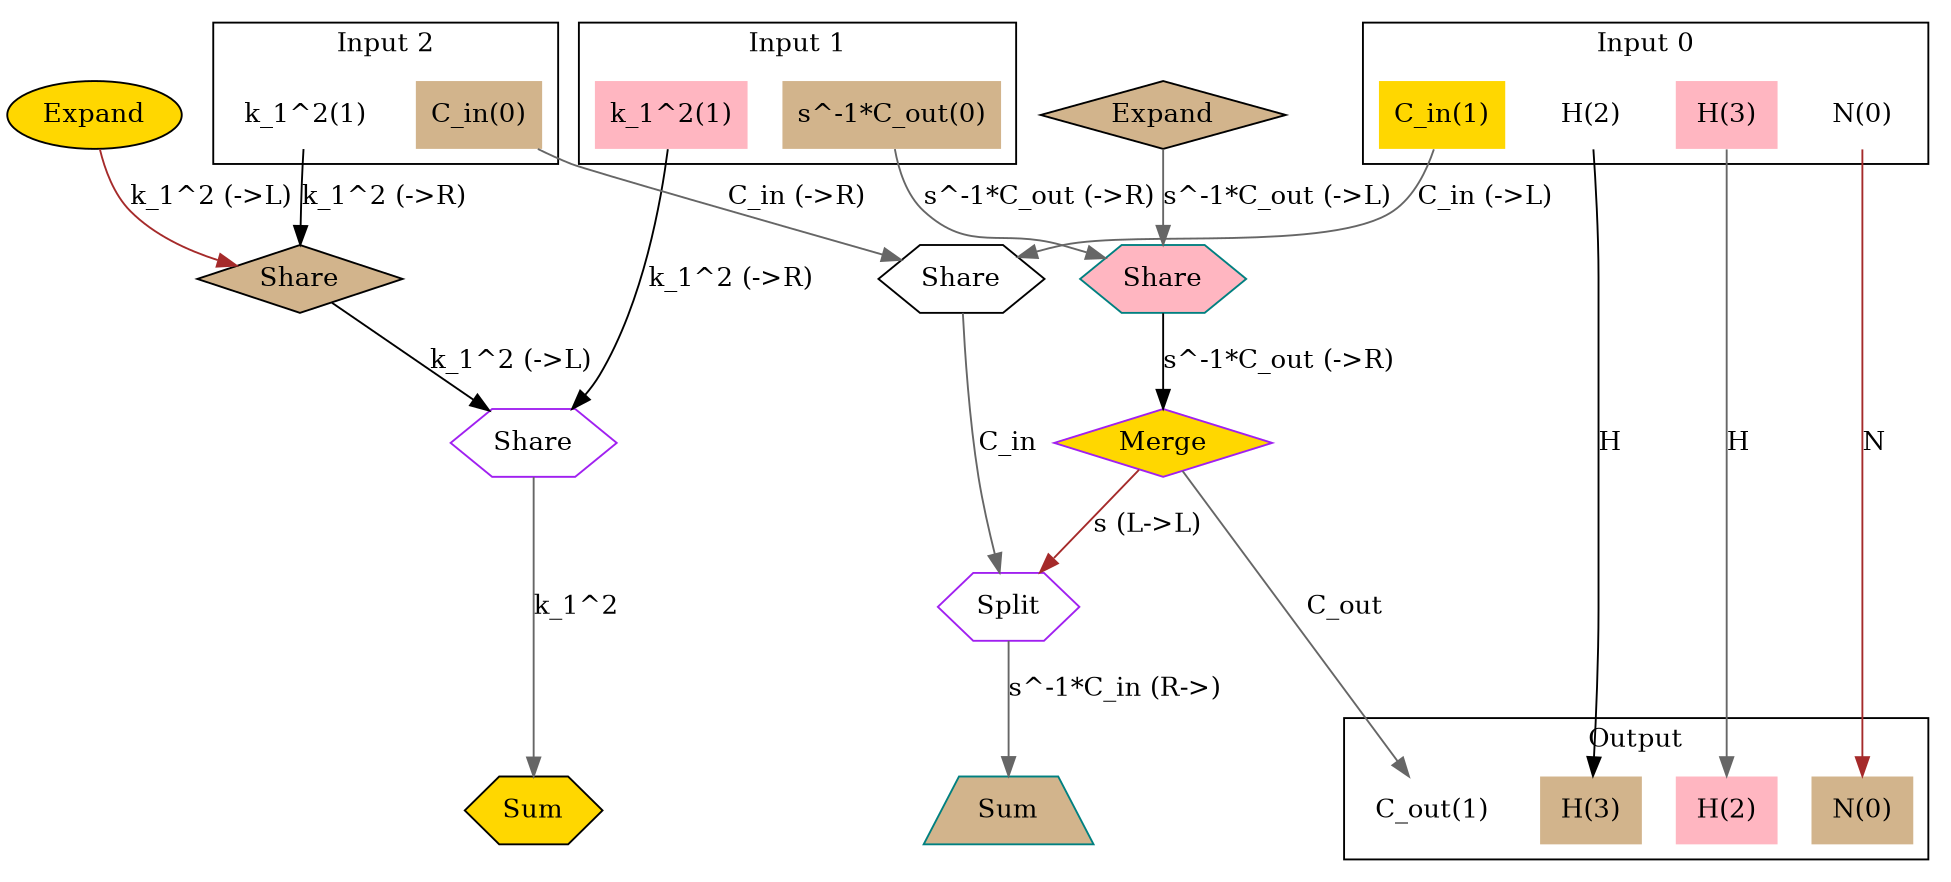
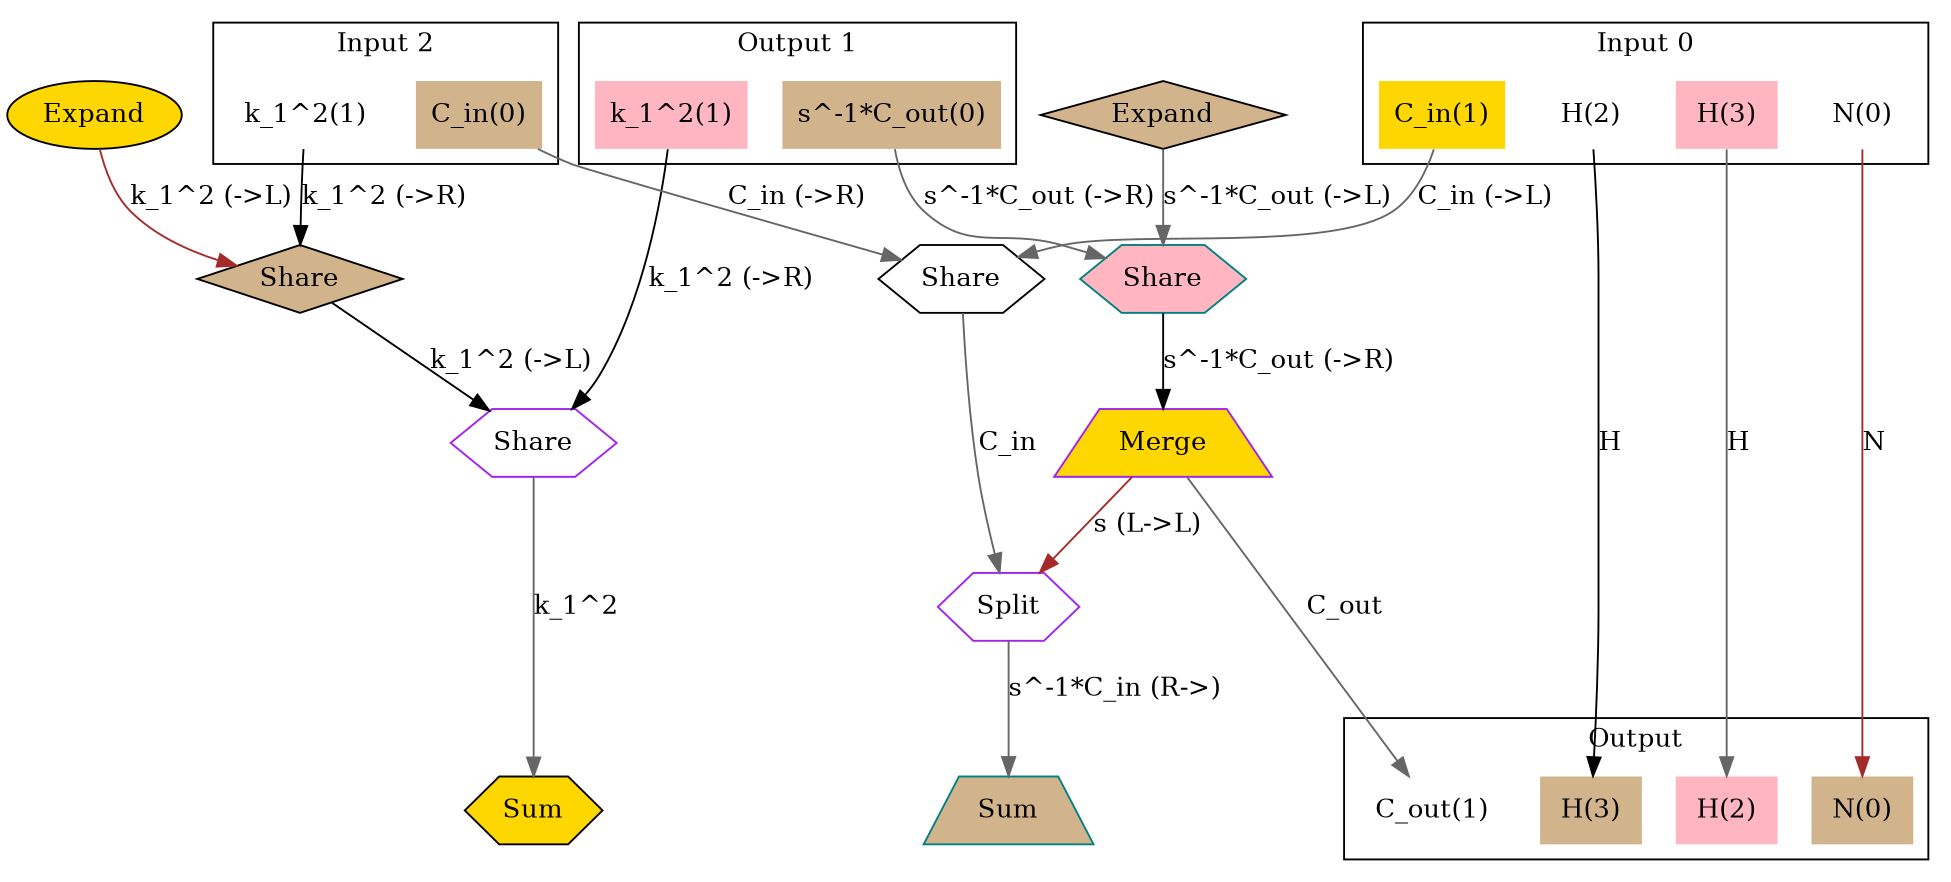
  digraph {
    newrank=true
    node [color=black fillcolor=tan shape=none style=filled]
    edge [color=gray40]
    n1 [fillcolor=gold label=Sum shape=hexagon]
    n2 [color=teal label=Sum shape=trapezium]
    n3 [color=purple label="N(0)"]
    n4 [fillcolor=white label="C_out(1)"]
    n5 [fillcolor=lightpink label="H(2)"]
    n6 [color=purple label="H(3)"]
    n7 [fillcolor=white label="N(0)"]
    n8 [color=teal fillcolor=gold label="C_in(1)"]
    n9 [color=teal fillcolor=white label="H(2)"]
    n10 [color=teal fillcolor=lightpink label="H(3)"]
    n11 [color=purple label="s^-1*C_out(0)"]
    n12 [fillcolor=lightpink label="k_1^2(1)"]
    n13 [color=teal label="C_in(0)"]
    n14 [color=purple fillcolor=white label="k_1^2(1)"]
    n15 [fillcolor=white label=Share shape=hexagon]
    n16 [color=teal fillcolor=lightpink label=Share shape=hexagon]
    n17 [color=purple fillcolor=white label=Share shape=hexagon]
    n18 [label=Share shape=diamond]
    n19 [label=Expand shape=diamond]
-   n20 [color=purple fillcolor=gold label=Merge shape=diamond]
+   n20 [color=purple fillcolor=gold label=Merge shape=trapezium]
    n21 [fillcolor=gold label=Expand shape=ellipse]
    n22 [color=purple fillcolor=white label=Split shape=hexagon]
    subgraph sub_1 {
      rank=same
      n1
      n2
      n3
      n4
      n5
      n6
    }
    subgraph sub_2 {
      rank=same
      n7
      n8
      n9
      n10
      n11
      n12
      n13
      n14
    }
    subgraph cluster_3 {
      label=Output
      n3
      n4
      n5
      n6
    }
    subgraph cluster_4 {
      label="Input 0"
      n7
      n8
      n9
      n10
    }
    subgraph cluster_5 {
-     label="Input 1"
+     label="Output 1"
      n11
      n12
    }
    subgraph cluster_6 {
      label="Input 2"
      n13
      n14
    }
    n7 -> n3 [color=brown label=N]
    n8 -> n15 [label="C_in (->L)"]
    n9 -> n6 [color=black label=H]
    n10 -> n5 [label=H]
    n11 -> n16 [label="s^-1*C_out (->R)"]
    n12 -> n17 [color=black label="k_1^2 (->R)"]
    n13 -> n15 [label="C_in (->R)"]
    n14 -> n18 [color=black label="k_1^2 (->R)"]
    n15 -> n22 [label=C_in]
    n16 -> n20 [color=black label="s^-1*C_out (->R)"]
    n17 -> n1 [label="k_1^2"]
    n18 -> n17 [color=black label="k_1^2 (->L)"]
    n19 -> n16 [label="s^-1*C_out (->L)"]
    n20 -> n4 [label=C_out]
    n20 -> n22 [color=brown label="s (L->L)"]
    n21 -> n18 [color=brown label="k_1^2 (->L)"]
    n22 -> n2 [label="s^-1*C_in (R->)"]
  }
